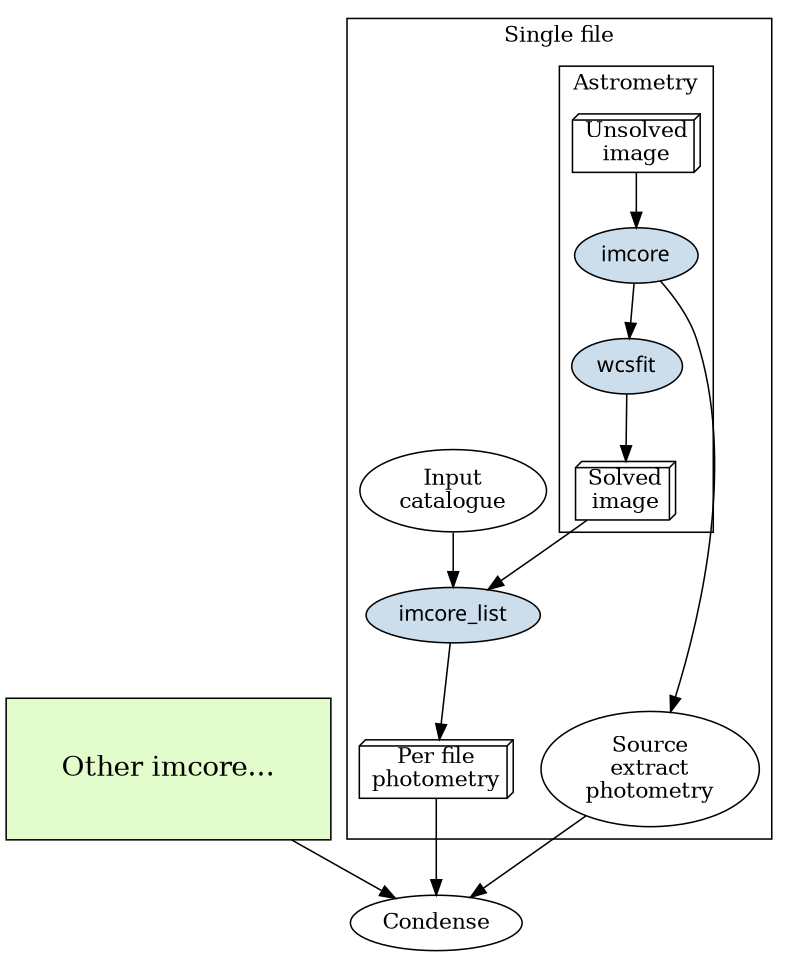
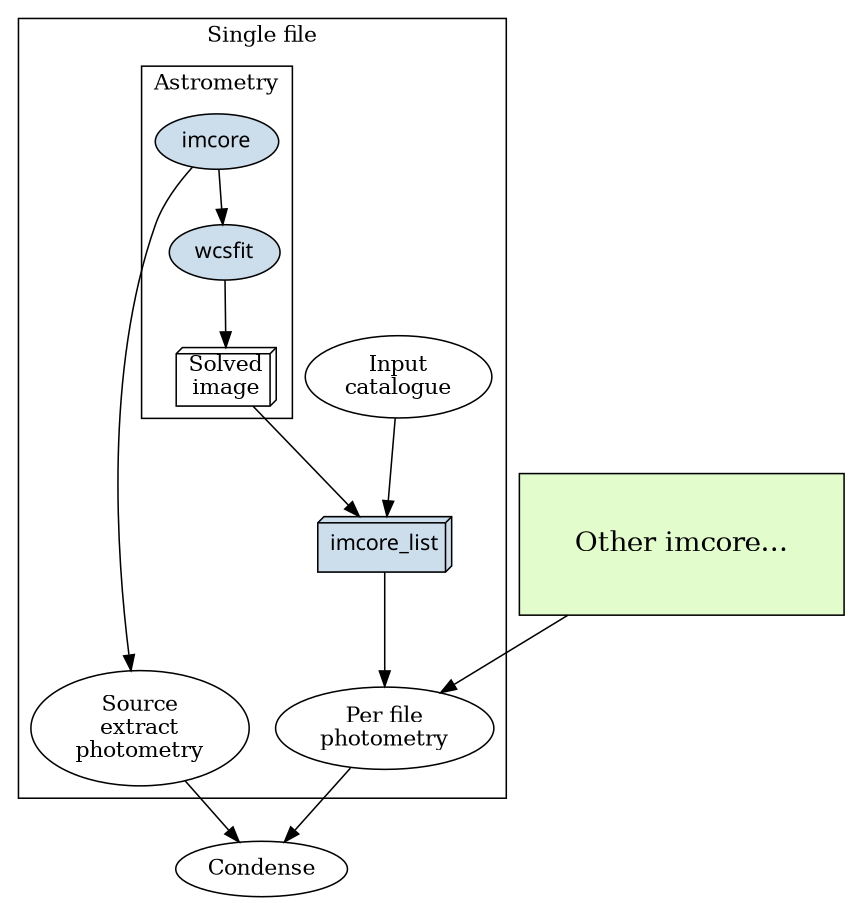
  digraph {
    compound=true
    node [shape=ellipse]
-   n1 [label="Per file\nphotometry" shape=box3d]
+   n1 [label="Per file\nphotometry"]
    n2 [label="Source\nextract\nphotometry"]
-   n3 [label="Unsolved\nimage" shape=box3d]
    imcore [fillcolor="#ccddeb" fontname=menlo style=filled]
    n5 [label="Solved\nimage" shape=box3d]
    wcsfit [fillcolor="#ccddeb" fontname=menlo style=filled]
-   imcore_list [fillcolor="#ccddeb" fontname=menlo style=filled]
+   imcore_list [fillcolor="#ccddeb" fontname=menlo shape=box3d style=filled]
    n8 [label="Input\ncatalogue"]
    n9 [label=Condense]
    n10 [fillcolor="#e2fccc" fontsize=18 label="Other imcore..." margin=0.5 shape=box style=filled]
    subgraph cluster_1 {
      label="Single file"
      imcore_list
      n8
      subgraph sub_2 {
        label="Single file"
        rank=same
        n1
        n2
      }
      subgraph cluster_3 {
        label=Astrometry
-       n3
        imcore
        n5
        wcsfit
      }
    }
    n1 -> n9
    n2 -> n9
-   n3 -> imcore
    imcore -> n2
    imcore -> wcsfit
    n5 -> imcore_list
    wcsfit -> n5
    imcore_list -> n1
    n8 -> imcore_list
-   n10 -> n9
+   n10 -> n1
  }
